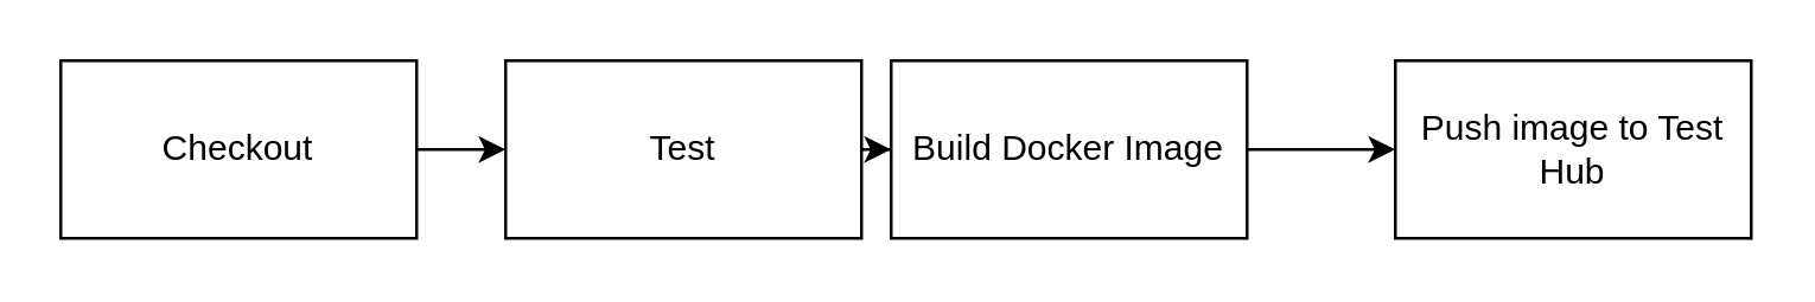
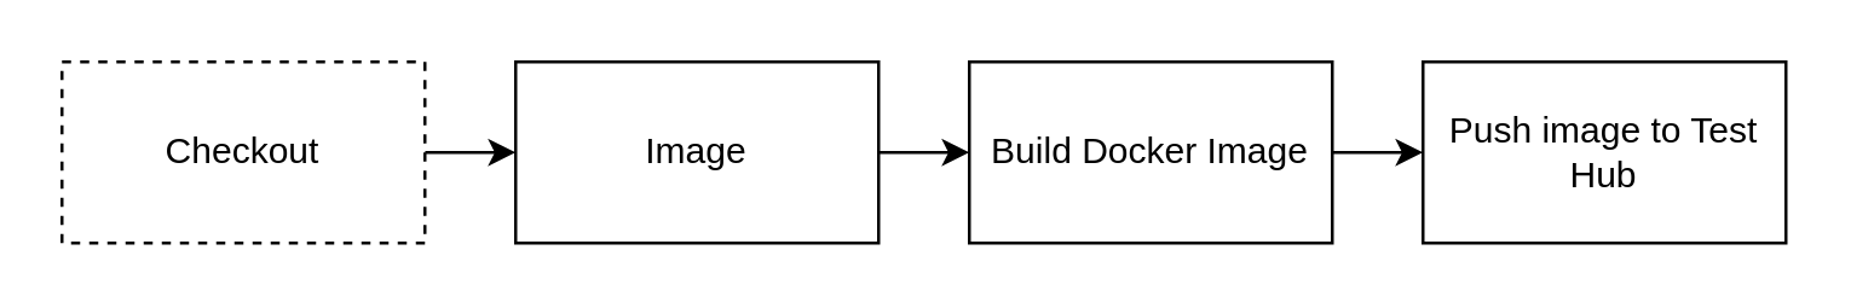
  <mxCell id="0" />
  <mxCell id="1" parent="0" />
  <mxCell id="2" value="" style="edgeStyle=orthogonalEdgeStyle;rounded=0;orthogonalLoop=1;jettySize=auto;html=1;" edge="1" parent="1" source="3" target="5"><mxGeometry relative="1" as="geometry" /></mxCell>
- <mxCell id="3" value="&lt;div&gt;Checkout&lt;/div&gt;" style="rounded=0;whiteSpace=wrap;html=1;" vertex="1" parent="1"><mxGeometry x="20" y="20" width="120" height="60" as="geometry" /></mxCell>
+ <mxCell id="3" value="&lt;div&gt;Checkout&lt;/div&gt;" style="rounded=0;whiteSpace=wrap;html=1;dashed=1;" vertex="1" parent="1"><mxGeometry x="20" y="20" width="120" height="60" as="geometry" /></mxCell>
  <mxCell id="4" value="" style="edgeStyle=orthogonalEdgeStyle;rounded=0;orthogonalLoop=1;jettySize=auto;html=1;" edge="1" parent="1" source="5" target="7"><mxGeometry relative="1" as="geometry" /></mxCell>
- <mxCell id="5" value="Test" style="rounded=0;whiteSpace=wrap;html=1;" vertex="1" parent="1"><mxGeometry x="170" y="20" width="120" height="60" as="geometry" /></mxCell>
+ <mxCell id="5" value="Image" style="rounded=0;whiteSpace=wrap;html=1;" vertex="1" parent="1"><mxGeometry x="170" y="20" width="120" height="60" as="geometry" /></mxCell>
  <mxCell id="6" value="" style="edgeStyle=orthogonalEdgeStyle;rounded=0;orthogonalLoop=1;jettySize=auto;html=1;" edge="1" parent="1" source="7" target="8"><mxGeometry relative="1" as="geometry" /></mxCell>
- <mxCell id="7" value="Build Docker Image" style="rounded=0;whiteSpace=wrap;html=1;" vertex="1" parent="1"><mxGeometry x="300" y="20" width="120" height="60" as="geometry" /></mxCell>
+ <mxCell id="7" value="Build Docker Image" style="rounded=0;whiteSpace=wrap;html=1;" vertex="1" parent="1"><mxGeometry x="320" y="20" width="120" height="60" as="geometry" /></mxCell>
  <mxCell id="8" value="Push image to Test Hub" style="rounded=0;whiteSpace=wrap;html=1;" vertex="1" parent="1"><mxGeometry x="470" y="20" width="120" height="60" as="geometry" /></mxCell>
